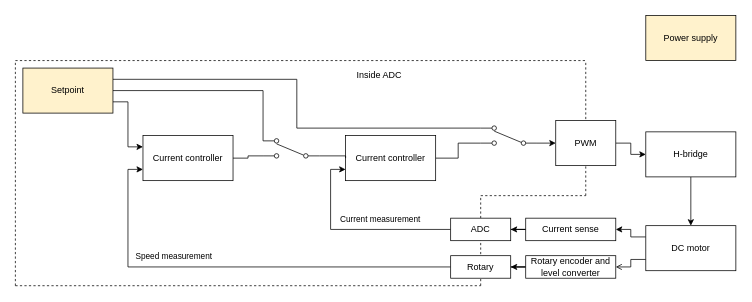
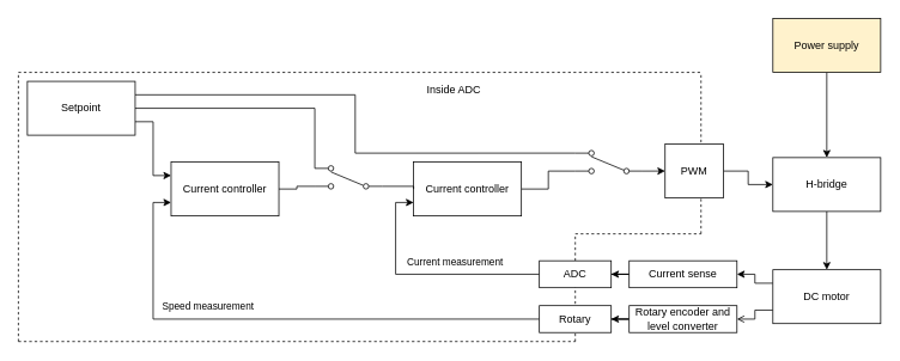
  <mxCell id="0" />
  <mxCell id="1" parent="0" />
  <mxCell id="2" value="" style="edgeStyle=orthogonalEdgeStyle;rounded=0;orthogonalLoop=1;jettySize=auto;html=1;" edge="1" parent="1" source="3" target="12"><mxGeometry relative="1" as="geometry" /></mxCell>
  <mxCell id="3" value="H-bridge" style="rounded=0;whiteSpace=wrap;html=1;" vertex="1" parent="1"><mxGeometry x="860" y="175" width="120" height="60" as="geometry" /></mxCell>
+ <mxCell id="4" value="" style="edgeStyle=orthogonalEdgeStyle;rounded=0;orthogonalLoop=1;jettySize=auto;html=1;" edge="1" parent="1" source="5" target="3"><mxGeometry relative="1" as="geometry" /></mxCell>
  <mxCell id="5" value="Power supply" style="rounded=0;whiteSpace=wrap;html=1;fillColor=#fff2cc;" vertex="1" parent="1"><mxGeometry x="860" y="20" width="120" height="60" as="geometry" /></mxCell>
  <mxCell id="6" style="edgeStyle=orthogonalEdgeStyle;rounded=0;orthogonalLoop=1;jettySize=auto;html=1;entryX=0;entryY=0.75;entryDx=0;entryDy=0;endArrow=classic;endFill=1;exitX=0;exitY=0.5;exitDx=0;exitDy=0;" edge="1" parent="1" source="38" target="15"><mxGeometry relative="1" as="geometry"><mxPoint x="690" y="315" as="sourcePoint" /></mxGeometry></mxCell>
  <mxCell id="7" value="Current measurement" style="edgeLabel;html=1;align=center;verticalAlign=middle;resizable=0;points=[];" vertex="1" connectable="0" parent="6"><mxGeometry x="-0.352" y="-3" relative="1" as="geometry"><mxPoint x="-11" y="-12" as="offset" /></mxGeometry></mxCell>
  <mxCell id="8" style="edgeStyle=orthogonalEdgeStyle;rounded=0;orthogonalLoop=1;jettySize=auto;html=1;entryX=0;entryY=0.75;entryDx=0;entryDy=0;endArrow=classic;endFill=1;exitX=0;exitY=0.5;exitDx=0;exitDy=0;" edge="1" parent="1" source="39" target="16"><mxGeometry relative="1" as="geometry"><mxPoint x="660" y="345" as="sourcePoint" /></mxGeometry></mxCell>
  <mxCell id="9" value="Speed measurement" style="edgeLabel;html=1;align=center;verticalAlign=middle;resizable=0;points=[];" vertex="1" connectable="0" parent="8"><mxGeometry x="-0.57" y="-2" relative="1" as="geometry"><mxPoint x="-245" y="-13" as="offset" /></mxGeometry></mxCell>
  <mxCell id="10" style="edgeStyle=orthogonalEdgeStyle;rounded=0;orthogonalLoop=1;jettySize=auto;html=1;exitX=0;exitY=0.25;exitDx=0;exitDy=0;entryX=1;entryY=0.5;entryDx=0;entryDy=0;endArrow=classic;endFill=1;" edge="1" parent="1" source="12" target="27"><mxGeometry relative="1" as="geometry" /></mxCell>
  <mxCell id="11" style="edgeStyle=orthogonalEdgeStyle;rounded=0;orthogonalLoop=1;jettySize=auto;html=1;exitX=0;exitY=0.75;exitDx=0;exitDy=0;entryX=1;entryY=0.5;entryDx=0;entryDy=0;endArrow=open;endFill=1;" edge="1" parent="1" source="12" target="29"><mxGeometry relative="1" as="geometry" /></mxCell>
  <mxCell id="12" value="DC motor" style="rounded=0;whiteSpace=wrap;html=1;" vertex="1" parent="1"><mxGeometry x="860" y="300" width="120" height="60" as="geometry" /></mxCell>
  <mxCell id="13" value="" style="edgeStyle=orthogonalEdgeStyle;rounded=0;orthogonalLoop=1;jettySize=auto;html=1;" edge="1" parent="1" source="36" target="3"><mxGeometry relative="1" as="geometry" /></mxCell>
  <mxCell id="14" style="edgeStyle=orthogonalEdgeStyle;rounded=0;orthogonalLoop=1;jettySize=auto;html=1;exitX=1;exitY=0.5;exitDx=0;exitDy=0;entryX=1;entryY=0.885;entryDx=0;entryDy=0;entryPerimeter=0;endArrow=none;endFill=0;" edge="1" parent="1" source="15" target="18"><mxGeometry relative="1" as="geometry" /></mxCell>
  <mxCell id="15" value="Current controller" style="rounded=0;whiteSpace=wrap;html=1;" vertex="1" parent="1"><mxGeometry x="460" y="180" width="120" height="60" as="geometry" /></mxCell>
  <mxCell id="16" value="Current controller" style="rounded=0;whiteSpace=wrap;html=1;" vertex="1" parent="1"><mxGeometry x="190" y="180" width="120" height="60" as="geometry" /></mxCell>
  <mxCell id="17" style="edgeStyle=orthogonalEdgeStyle;rounded=0;orthogonalLoop=1;jettySize=auto;html=1;exitX=0;exitY=0.885;exitDx=0;exitDy=0;exitPerimeter=0;entryX=0;entryY=0.5;entryDx=0;entryDy=0;" edge="1" parent="1" source="18" target="36"><mxGeometry relative="1" as="geometry" /></mxCell>
  <mxCell id="18" value="" style="pointerEvents=1;verticalLabelPosition=bottom;shadow=0;dashed=0;align=center;html=1;verticalAlign=top;shape=mxgraph.electrical.electro-mechanical.2-way_switch;direction=east;flipH=1;" vertex="1" parent="1"><mxGeometry x="640" y="167" width="75" height="26" as="geometry" /></mxCell>
  <mxCell id="19" style="edgeStyle=orthogonalEdgeStyle;rounded=0;orthogonalLoop=1;jettySize=auto;html=1;exitX=0;exitY=0.885;exitDx=0;exitDy=0;exitPerimeter=0;entryX=0;entryY=0.5;entryDx=0;entryDy=0;endArrow=none;endFill=0;" edge="1" parent="1" source="21" target="15"><mxGeometry relative="1" as="geometry" /></mxCell>
  <mxCell id="20" style="edgeStyle=orthogonalEdgeStyle;rounded=0;orthogonalLoop=1;jettySize=auto;html=1;exitX=1;exitY=0.885;exitDx=0;exitDy=0;exitPerimeter=0;entryX=1;entryY=0.5;entryDx=0;entryDy=0;endArrow=none;endFill=0;" edge="1" parent="1" source="21" target="16"><mxGeometry relative="1" as="geometry" /></mxCell>
  <mxCell id="21" value="" style="pointerEvents=1;verticalLabelPosition=bottom;shadow=0;dashed=0;align=center;html=1;verticalAlign=top;shape=mxgraph.electrical.electro-mechanical.2-way_switch;flipH=1;" vertex="1" parent="1"><mxGeometry x="350" y="184" width="75" height="26" as="geometry" /></mxCell>
  <mxCell id="22" style="edgeStyle=orthogonalEdgeStyle;rounded=0;orthogonalLoop=1;jettySize=auto;html=1;exitX=1;exitY=0.75;exitDx=0;exitDy=0;entryX=0;entryY=0.25;entryDx=0;entryDy=0;endArrow=classic;endFill=1;" edge="1" parent="1" source="25" target="16"><mxGeometry relative="1" as="geometry" /></mxCell>
  <mxCell id="23" style="edgeStyle=orthogonalEdgeStyle;rounded=0;orthogonalLoop=1;jettySize=auto;html=1;exitX=1;exitY=0.5;exitDx=0;exitDy=0;entryX=1;entryY=0.115;entryDx=0;entryDy=0;entryPerimeter=0;endArrow=none;endFill=0;" edge="1" parent="1" source="25" target="21"><mxGeometry relative="1" as="geometry"><Array as="points"><mxPoint x="350" y="120" /></Array></mxGeometry></mxCell>
  <mxCell id="24" style="edgeStyle=orthogonalEdgeStyle;rounded=0;orthogonalLoop=1;jettySize=auto;html=1;exitX=1;exitY=0.25;exitDx=0;exitDy=0;entryX=1;entryY=0.115;entryDx=0;entryDy=0;entryPerimeter=0;endArrow=none;endFill=0;" edge="1" parent="1" source="25" target="18"><mxGeometry relative="1" as="geometry" /></mxCell>
- <mxCell id="25" value="&lt;div&gt;Setpoint&lt;/div&gt;" style="rounded=0;whiteSpace=wrap;html=1;fillColor=#fff2cc;" vertex="1" parent="1"><mxGeometry x="30" y="90" width="120" height="60" as="geometry" /></mxCell>
+ <mxCell id="25" value="&lt;div&gt;Setpoint&lt;/div&gt;" style="rounded=0;whiteSpace=wrap;html=1;" vertex="1" parent="1"><mxGeometry x="30" y="90" width="120" height="60" as="geometry" /></mxCell>
  <mxCell id="26" value="" style="edgeStyle=orthogonalEdgeStyle;rounded=0;orthogonalLoop=1;jettySize=auto;html=1;endArrow=classic;endFill=1;" edge="1" parent="1" source="27" target="38"><mxGeometry relative="1" as="geometry" /></mxCell>
  <mxCell id="27" value="Current sense" style="rounded=0;whiteSpace=wrap;html=1;" vertex="1" parent="1"><mxGeometry x="700" y="290" width="120" height="30" as="geometry" /></mxCell>
  <mxCell id="28" value="" style="edgeStyle=orthogonalEdgeStyle;rounded=0;orthogonalLoop=1;jettySize=auto;html=1;endArrow=classic;endFill=1;" edge="1" parent="1" source="29" target="39"><mxGeometry relative="1" as="geometry" /></mxCell>
  <mxCell id="29" value="&lt;div&gt;Rotary encoder and&lt;/div&gt;&lt;div&gt;level converter&lt;br&gt;&lt;/div&gt;" style="rounded=0;whiteSpace=wrap;html=1;" vertex="1" parent="1"><mxGeometry x="700" y="340" width="120" height="30" as="geometry" /></mxCell>
  <mxCell id="30" value="" style="endArrow=none;dashed=1;html=1;" edge="1" parent="1"><mxGeometry width="50" height="50" relative="1" as="geometry"><mxPoint x="20" y="380" as="sourcePoint" /><mxPoint x="20" y="80" as="targetPoint" /></mxGeometry></mxCell>
  <mxCell id="31" value="" style="endArrow=none;dashed=1;html=1;" edge="1" parent="1"><mxGeometry width="50" height="50" relative="1" as="geometry"><mxPoint x="20" y="80" as="sourcePoint" /><mxPoint x="780" y="80" as="targetPoint" /></mxGeometry></mxCell>
  <mxCell id="32" value="" style="endArrow=none;dashed=1;html=1;" edge="1" parent="1"><mxGeometry width="50" height="50" relative="1" as="geometry"><mxPoint x="20" y="380" as="sourcePoint" /><mxPoint x="640" y="380" as="targetPoint" /></mxGeometry></mxCell>
  <mxCell id="33" value="" style="endArrow=none;dashed=1;html=1;" edge="1" parent="1"><mxGeometry width="50" height="50" relative="1" as="geometry"><mxPoint x="640" y="380" as="sourcePoint" /><mxPoint x="640" y="260" as="targetPoint" /></mxGeometry></mxCell>
  <mxCell id="34" value="" style="endArrow=none;dashed=1;html=1;" edge="1" parent="1"><mxGeometry width="50" height="50" relative="1" as="geometry"><mxPoint x="640" y="260" as="sourcePoint" /><mxPoint x="780" y="260" as="targetPoint" /></mxGeometry></mxCell>
  <mxCell id="35" value="" style="endArrow=none;dashed=1;html=1;" edge="1" parent="1"><mxGeometry width="50" height="50" relative="1" as="geometry"><mxPoint x="780" y="260" as="sourcePoint" /><mxPoint x="780" y="80" as="targetPoint" /></mxGeometry></mxCell>
- <mxCell id="36" value="PWM" style="rounded=0;whiteSpace=wrap;html=1;" vertex="1" parent="1"><mxGeometry x="740" y="160" width="80" height="60" as="geometry" /></mxCell>
+ <mxCell id="36" value="PWM" style="rounded=0;whiteSpace=wrap;html=1;" vertex="1" parent="1"><mxGeometry x="740" y="160" width="65" height="60" as="geometry" /></mxCell>
  <mxCell id="37" value="Inside ADC" style="text;html=1;strokeColor=none;fillColor=none;align=center;verticalAlign=middle;whiteSpace=wrap;rounded=0;" vertex="1" parent="1"><mxGeometry x="450" y="90" width="110" height="20" as="geometry" /></mxCell>
  <mxCell id="38" value="ADC" style="rounded=0;whiteSpace=wrap;html=1;" vertex="1" parent="1"><mxGeometry x="600" y="290" width="80" height="30" as="geometry" /></mxCell>
  <mxCell id="39" value="Rotary" style="rounded=0;whiteSpace=wrap;html=1;" vertex="1" parent="1"><mxGeometry x="600" y="340" width="80" height="30" as="geometry" /></mxCell>
